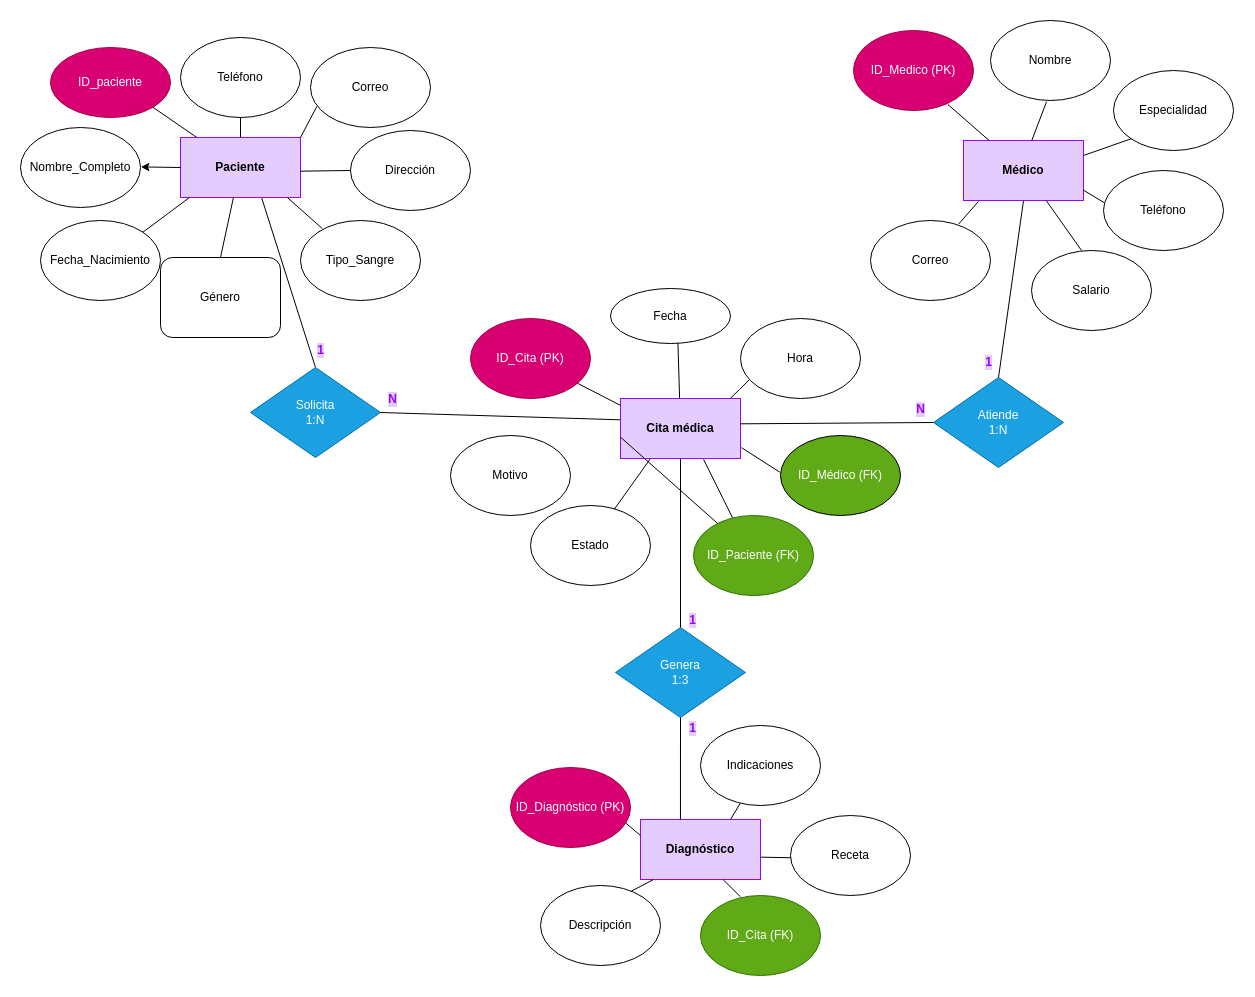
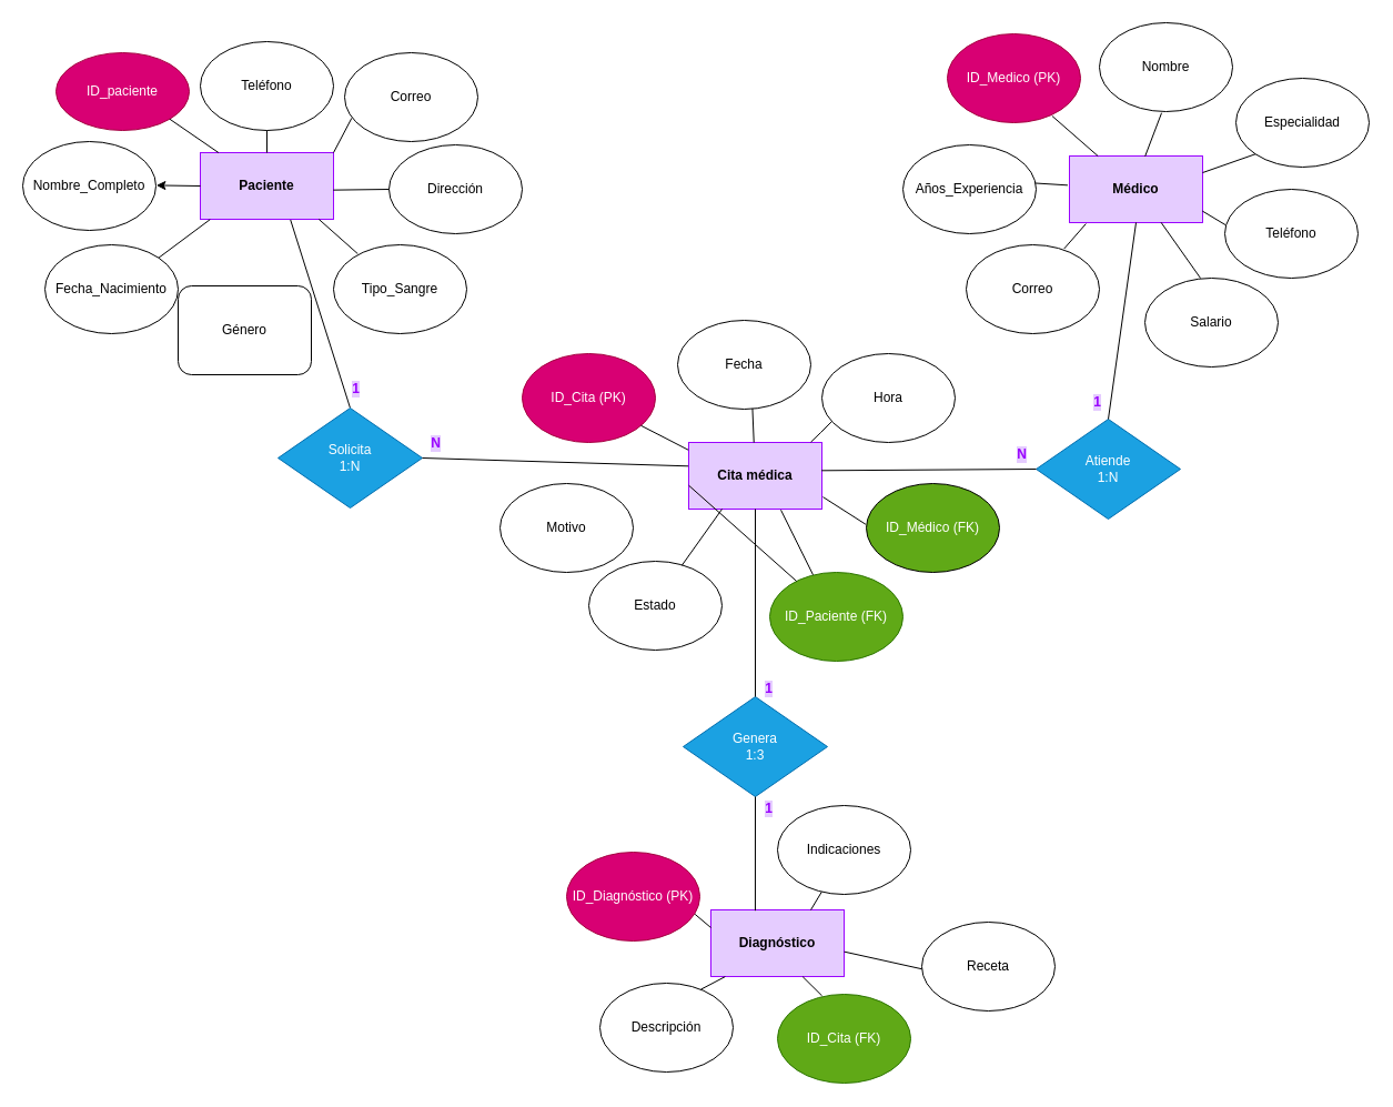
  <mxCell id="0" />
  <mxCell id="1" parent="0" />
  <mxCell id="2" value="Paciente" style="rounded=0;whiteSpace=wrap;html=1;fillColor=#E5CCFF;strokeColor=#9A03FF;fontColor=#000000;fontStyle=1" vertex="1" parent="1"><mxGeometry x="180" y="137" width="120" height="60" as="geometry" /></mxCell>
  <mxCell id="3" value="Médico" style="rounded=0;whiteSpace=wrap;html=1;fillColor=#E5CCFF;strokeColor=#9A03FF;fontColor=#000000;fontStyle=1" vertex="1" parent="1"><mxGeometry x="963" y="140" width="120" height="60" as="geometry" /></mxCell>
  <mxCell id="4" value="Cita médica" style="rounded=0;whiteSpace=wrap;html=1;fillColor=#E5CCFF;strokeColor=#9A03FF;fontColor=#000000;fontStyle=1" vertex="1" parent="1"><mxGeometry x="620" y="398" width="120" height="60" as="geometry" /></mxCell>
  <mxCell id="5" value="Diagnóstico" style="rounded=0;whiteSpace=wrap;html=1;fillColor=#E5CCFF;strokeColor=#9A03FF;fontColor=#000000;fontStyle=1" vertex="1" parent="1"><mxGeometry x="640" y="819" width="120" height="60" as="geometry" /></mxCell>
  <mxCell id="6" value="ID_paciente" style="ellipse;whiteSpace=wrap;html=1;fillColor=#d80073;fontColor=#ffffff;strokeColor=#A50040;" vertex="1" parent="1"><mxGeometry x="50" y="47" width="120" height="70" as="geometry" /></mxCell>
  <mxCell id="7" value="Nombre_Completo" style="ellipse;whiteSpace=wrap;html=1;" vertex="1" parent="1"><mxGeometry x="20" y="127" width="120" height="80" as="geometry" /></mxCell>
  <mxCell id="8" value="Fecha_Nacimiento" style="ellipse;whiteSpace=wrap;html=1;" vertex="1" parent="1"><mxGeometry x="40" y="220" width="120" height="80" as="geometry" /></mxCell>
  <mxCell id="9" value="Género" style="whiteSpace=wrap;html=1;rounded=1;" vertex="1" parent="1"><mxGeometry x="160" y="257" width="120" height="80" as="geometry" /></mxCell>
  <mxCell id="10" value="Teléfono" style="ellipse;whiteSpace=wrap;html=1;" vertex="1" parent="1"><mxGeometry x="180" y="37" width="120" height="80" as="geometry" /></mxCell>
  <mxCell id="11" value="Correo" style="ellipse;whiteSpace=wrap;html=1;" vertex="1" parent="1"><mxGeometry x="310" y="47" width="120" height="80" as="geometry" /></mxCell>
  <mxCell id="12" value="Dirección" style="ellipse;whiteSpace=wrap;html=1;" vertex="1" parent="1"><mxGeometry x="350" y="130" width="120" height="80" as="geometry" /></mxCell>
  <mxCell id="13" value="Tipo_Sangre" style="ellipse;whiteSpace=wrap;html=1;" vertex="1" parent="1"><mxGeometry x="300" y="220" width="120" height="80" as="geometry" /></mxCell>
  <mxCell id="14" value="ID_Medico (PK)" style="ellipse;whiteSpace=wrap;html=1;fillColor=#d80073;fontColor=#ffffff;strokeColor=#A50040;" vertex="1" parent="1"><mxGeometry x="853" y="30" width="120" height="80" as="geometry" /></mxCell>
  <mxCell id="15" value="Nombre" style="ellipse;whiteSpace=wrap;html=1;" vertex="1" parent="1"><mxGeometry x="990" y="20" width="120" height="80" as="geometry" /></mxCell>
  <mxCell id="16" value="Especialidad" style="ellipse;whiteSpace=wrap;html=1;" vertex="1" parent="1"><mxGeometry x="1113" y="70" width="120" height="80" as="geometry" /></mxCell>
  <mxCell id="17" value="Teléfono" style="ellipse;whiteSpace=wrap;html=1;" vertex="1" parent="1"><mxGeometry x="1103" y="170" width="120" height="80" as="geometry" /></mxCell>
  <mxCell id="18" value="Correo" style="ellipse;whiteSpace=wrap;html=1;" vertex="1" parent="1"><mxGeometry x="870" y="220" width="120" height="80" as="geometry" /></mxCell>
+ <mxCell id="19" value="Años_Experiencia" style="ellipse;whiteSpace=wrap;html=1;" vertex="1" parent="1"><mxGeometry x="813" y="130" width="120" height="80" as="geometry" /></mxCell>
  <mxCell id="20" value="Salario" style="ellipse;whiteSpace=wrap;html=1;" vertex="1" parent="1"><mxGeometry x="1031" y="250" width="120" height="80" as="geometry" /></mxCell>
  <mxCell id="21" value="ID_Cita (PK)" style="ellipse;whiteSpace=wrap;html=1;fillColor=#d80073;fontColor=#ffffff;strokeColor=#A50040;" vertex="1" parent="1"><mxGeometry x="470" y="318" width="120" height="80" as="geometry" /></mxCell>
  <mxCell id="22" value="Estado" style="ellipse;whiteSpace=wrap;html=1;" vertex="1" parent="1"><mxGeometry x="530" y="505" width="120" height="80" as="geometry" /></mxCell>
  <mxCell id="23" value="Hora" style="ellipse;whiteSpace=wrap;html=1;" vertex="1" parent="1"><mxGeometry x="740" y="318" width="120" height="80" as="geometry" /></mxCell>
- <mxCell id="24" value="Fecha" style="ellipse;whiteSpace=wrap;html=1;" vertex="1" parent="1"><mxGeometry x="610" y="288" width="120" height="55" as="geometry" /></mxCell>
+ <mxCell id="24" value="Fecha" style="ellipse;whiteSpace=wrap;html=1;" vertex="1" parent="1"><mxGeometry x="610" y="288" width="120" height="80" as="geometry" /></mxCell>
  <mxCell id="25" value="Motivo" style="ellipse;whiteSpace=wrap;html=1;" vertex="1" parent="1"><mxGeometry x="450" y="435" width="120" height="80" as="geometry" /></mxCell>
  <mxCell id="26" value="ID_Médico (FK)" style="ellipse;whiteSpace=wrap;html=1;fillColor=#60a917;fontColor=#ffffff;strokeColor=default;gradientColor=none;shadow=0;" vertex="1" parent="1"><mxGeometry x="780" y="435" width="120" height="80" as="geometry" /></mxCell>
  <mxCell id="27" value="ID_Paciente (FK)" style="ellipse;whiteSpace=wrap;html=1;fillColor=#60a917;fontColor=#ffffff;strokeColor=#2D7600;" vertex="1" parent="1"><mxGeometry x="693" y="515" width="120" height="80" as="geometry" /></mxCell>
  <mxCell id="28" value="Indicaciones" style="ellipse;whiteSpace=wrap;html=1;" vertex="1" parent="1"><mxGeometry x="700" y="725" width="120" height="80" as="geometry" /></mxCell>
- <mxCell id="29" value="Receta" style="ellipse;whiteSpace=wrap;html=1;" vertex="1" parent="1"><mxGeometry x="790" y="815" width="120" height="80" as="geometry" /></mxCell>
+ <mxCell id="29" value="Receta" style="ellipse;whiteSpace=wrap;html=1;" vertex="1" parent="1"><mxGeometry x="830" y="830" width="120" height="80" as="geometry" /></mxCell>
  <mxCell id="30" value="ID_Cita (FK)" style="ellipse;whiteSpace=wrap;html=1;fillColor=#60a917;fontColor=#ffffff;strokeColor=#2D7600;" vertex="1" parent="1"><mxGeometry x="700" y="895" width="120" height="80" as="geometry" /></mxCell>
  <mxCell id="31" value="Descripción" style="ellipse;whiteSpace=wrap;html=1;" vertex="1" parent="1"><mxGeometry x="540" y="885" width="120" height="80" as="geometry" /></mxCell>
  <mxCell id="32" value="ID_Diagnóstico (PK)" style="ellipse;whiteSpace=wrap;html=1;fillColor=#d80073;fontColor=#ffffff;strokeColor=#A50040;" vertex="1" parent="1"><mxGeometry x="510" y="767" width="120" height="80" as="geometry" /></mxCell>
  <mxCell id="33" value="" style="endArrow=none;html=1;rounded=0;exitX=1;exitY=0;exitDx=0;exitDy=0;entryX=0.053;entryY=0.736;entryDx=0;entryDy=0;entryPerimeter=0;" edge="1" parent="1" source="2" target="11"><mxGeometry width="50" height="50" relative="1" as="geometry"><mxPoint x="240" y="217" as="sourcePoint" /><mxPoint x="310" y="137" as="targetPoint" /></mxGeometry></mxCell>
  <mxCell id="34" value="" style="endArrow=none;html=1;rounded=0;exitX=0.998;exitY=0.561;exitDx=0;exitDy=0;exitPerimeter=0;entryX=0;entryY=0.5;entryDx=0;entryDy=0;" edge="1" parent="1" source="2" target="12"><mxGeometry width="50" height="50" relative="1" as="geometry"><mxPoint x="290" y="237" as="sourcePoint" /><mxPoint x="330" y="197" as="targetPoint" /></mxGeometry></mxCell>
  <mxCell id="35" value="" style="endArrow=none;html=1;rounded=0;entryX=0.5;entryY=1;entryDx=0;entryDy=0;exitX=0.5;exitY=0;exitDx=0;exitDy=0;" edge="1" parent="1" source="2" target="10"><mxGeometry width="50" height="50" relative="1" as="geometry"><mxPoint x="180" y="177" as="sourcePoint" /><mxPoint x="230" y="127" as="targetPoint" /></mxGeometry></mxCell>
- <mxCell id="36" value="" style="endArrow=none;html=1;rounded=0;entryX=0.442;entryY=0.992;entryDx=0;entryDy=0;entryPerimeter=0;exitX=0.5;exitY=0;exitDx=0;exitDy=0;" edge="1" parent="1" source="9" target="2"><mxGeometry width="50" height="50" relative="1" as="geometry"><mxPoint x="180" y="207" as="sourcePoint" /><mxPoint x="230" y="157" as="targetPoint" /></mxGeometry></mxCell>
  <mxCell id="37" value="" style="endArrow=none;html=1;rounded=0;entryX=1;entryY=0;entryDx=0;entryDy=0;exitX=0.073;exitY=1.003;exitDx=0;exitDy=0;exitPerimeter=0;" edge="1" parent="1" source="2" target="8"><mxGeometry width="50" height="50" relative="1" as="geometry"><mxPoint x="180" y="207" as="sourcePoint" /><mxPoint x="230" y="157" as="targetPoint" /></mxGeometry></mxCell>
  <mxCell id="38" value="" style="endArrow=classic;html=1;rounded=0;entryX=1.003;entryY=0.493;entryDx=0;entryDy=0;entryPerimeter=0;exitX=0;exitY=0.5;exitDx=0;exitDy=0;" edge="1" parent="1" source="2" target="7"><mxGeometry width="50" height="50" relative="1" as="geometry"><mxPoint x="180" y="207" as="sourcePoint" /><mxPoint x="230" y="157" as="targetPoint" /></mxGeometry></mxCell>
  <mxCell id="39" value="" style="endArrow=none;html=1;rounded=0;entryX=1;entryY=1;entryDx=0;entryDy=0;" edge="1" parent="1" source="2" target="6"><mxGeometry width="50" height="50" relative="1" as="geometry"><mxPoint x="180" y="207" as="sourcePoint" /><mxPoint x="230" y="157" as="targetPoint" /></mxGeometry></mxCell>
  <mxCell id="40" value="" style="endArrow=none;html=1;rounded=0;entryX=0.89;entryY=1;entryDx=0;entryDy=0;entryPerimeter=0;exitX=0.182;exitY=0.101;exitDx=0;exitDy=0;exitPerimeter=0;" edge="1" parent="1" source="13" target="2"><mxGeometry width="50" height="50" relative="1" as="geometry"><mxPoint x="190" y="227" as="sourcePoint" /><mxPoint x="240" y="177" as="targetPoint" /></mxGeometry></mxCell>
  <mxCell id="41" value="" style="endArrow=none;html=1;rounded=0;entryX=0.688;entryY=0.997;entryDx=0;entryDy=0;entryPerimeter=0;exitX=0.417;exitY=0;exitDx=0;exitDy=0;exitPerimeter=0;" edge="1" parent="1" source="20" target="3"><mxGeometry width="50" height="50" relative="1" as="geometry"><mxPoint x="983" y="170" as="sourcePoint" /><mxPoint x="1033" y="120" as="targetPoint" /></mxGeometry></mxCell>
  <mxCell id="42" value="" style="endArrow=none;html=1;rounded=0;entryX=0.006;entryY=0.402;entryDx=0;entryDy=0;entryPerimeter=0;exitX=0.998;exitY=0.826;exitDx=0;exitDy=0;exitPerimeter=0;" edge="1" parent="1" source="3" target="17"><mxGeometry width="50" height="50" relative="1" as="geometry"><mxPoint x="983" y="170" as="sourcePoint" /><mxPoint x="1033" y="120" as="targetPoint" /></mxGeometry></mxCell>
  <mxCell id="43" value="" style="endArrow=none;html=1;rounded=0;entryX=0;entryY=1;entryDx=0;entryDy=0;exitX=1;exitY=0.25;exitDx=0;exitDy=0;" edge="1" parent="1" source="3" target="16"><mxGeometry width="50" height="50" relative="1" as="geometry"><mxPoint x="983" y="170" as="sourcePoint" /><mxPoint x="1033" y="120" as="targetPoint" /></mxGeometry></mxCell>
  <mxCell id="44" value="" style="endArrow=none;html=1;rounded=0;entryX=0.467;entryY=1.015;entryDx=0;entryDy=0;entryPerimeter=0;exitX=0.568;exitY=0.005;exitDx=0;exitDy=0;exitPerimeter=0;" edge="1" parent="1" source="3" target="15"><mxGeometry width="50" height="50" relative="1" as="geometry"><mxPoint x="983" y="170" as="sourcePoint" /><mxPoint x="1033" y="120" as="targetPoint" /></mxGeometry></mxCell>
  <mxCell id="45" value="" style="endArrow=none;html=1;rounded=0;entryX=0.787;entryY=0.925;entryDx=0;entryDy=0;entryPerimeter=0;" edge="1" parent="1" source="3" target="14"><mxGeometry width="50" height="50" relative="1" as="geometry"><mxPoint x="983" y="170" as="sourcePoint" /><mxPoint x="1033" y="120" as="targetPoint" /></mxGeometry></mxCell>
  <mxCell id="46" value="" style="endArrow=none;html=1;rounded=0;exitX=0.735;exitY=0.044;exitDx=0;exitDy=0;exitPerimeter=0;entryX=0.124;entryY=1.017;entryDx=0;entryDy=0;entryPerimeter=0;" edge="1" parent="1" source="18" target="3"><mxGeometry width="50" height="50" relative="1" as="geometry"><mxPoint x="983" y="170" as="sourcePoint" /><mxPoint x="1033" y="120" as="targetPoint" /></mxGeometry></mxCell>
+ <mxCell id="47" value="" style="endArrow=none;html=1;rounded=0;entryX=0.992;entryY=0.431;entryDx=0;entryDy=0;entryPerimeter=0;exitX=-0.013;exitY=0.439;exitDx=0;exitDy=0;exitPerimeter=0;" edge="1" parent="1" source="3" target="19"><mxGeometry width="50" height="50" relative="1" as="geometry"><mxPoint x="983" y="170" as="sourcePoint" /><mxPoint x="1033" y="120" as="targetPoint" /></mxGeometry></mxCell>
  <mxCell id="48" value="" style="endArrow=none;html=1;rounded=0;entryX=0.562;entryY=0.992;entryDx=0;entryDy=0;entryPerimeter=0;" edge="1" parent="1" source="4" target="24"><mxGeometry width="50" height="50" relative="1" as="geometry"><mxPoint x="650" y="438" as="sourcePoint" /><mxPoint x="700" y="388" as="targetPoint" /></mxGeometry></mxCell>
  <mxCell id="49" value="" style="endArrow=none;html=1;rounded=0;entryX=0.892;entryY=0.81;entryDx=0;entryDy=0;entryPerimeter=0;exitX=-0.003;exitY=0.112;exitDx=0;exitDy=0;exitPerimeter=0;" edge="1" parent="1" source="4" target="21"><mxGeometry width="50" height="50" relative="1" as="geometry"><mxPoint x="650" y="428" as="sourcePoint" /><mxPoint x="700" y="378" as="targetPoint" /></mxGeometry></mxCell>
  <mxCell id="50" value="" style="endArrow=none;html=1;rounded=0;entryX=0.25;entryY=1;entryDx=0;entryDy=0;exitX=0.697;exitY=0.05;exitDx=0;exitDy=0;exitPerimeter=0;" edge="1" parent="1" source="22" target="4"><mxGeometry width="50" height="50" relative="1" as="geometry"><mxPoint x="620" y="495" as="sourcePoint" /><mxPoint x="700" y="378" as="targetPoint" /></mxGeometry></mxCell>
  <mxCell id="51" value="" style="endArrow=none;html=1;rounded=0;exitX=-0.005;exitY=0.459;exitDx=0;exitDy=0;exitPerimeter=0;entryX=1.008;entryY=0.819;entryDx=0;entryDy=0;entryPerimeter=0;" edge="1" parent="1" source="26" target="4"><mxGeometry width="50" height="50" relative="1" as="geometry"><mxPoint x="650" y="428" as="sourcePoint" /><mxPoint x="700" y="378" as="targetPoint" /></mxGeometry></mxCell>
  <mxCell id="52" value="" style="endArrow=none;html=1;rounded=0;entryX=0.083;entryY=0.75;entryDx=0;entryDy=0;entryPerimeter=0;exitX=0.925;exitY=-0.022;exitDx=0;exitDy=0;exitPerimeter=0;" edge="1" parent="1"><mxGeometry width="50" height="50" relative="1" as="geometry"><mxPoint x="730" y="397.68" as="sourcePoint" /><mxPoint x="748.96" y="379" as="targetPoint" /><Array as="points"><mxPoint x="739" y="389" /></Array></mxGeometry></mxCell>
  <mxCell id="53" value="" style="endArrow=none;html=1;rounded=0;entryX=0.325;entryY=0.028;entryDx=0;entryDy=0;entryPerimeter=0;exitX=0.692;exitY=1.013;exitDx=0;exitDy=0;exitPerimeter=0;" edge="1" parent="1" source="4"><mxGeometry width="50" height="50" relative="1" as="geometry"><mxPoint x="650" y="408" as="sourcePoint" /><mxPoint x="732" y="517.24" as="targetPoint" /></mxGeometry></mxCell>
  <mxCell id="54" value="" style="endArrow=none;html=1;rounded=0;exitX=0.001;exitY=0.646;exitDx=0;exitDy=0;exitPerimeter=0;" edge="1" parent="1" source="4" target="27"><mxGeometry width="50" height="50" relative="1" as="geometry"><mxPoint x="650" y="408" as="sourcePoint" /><mxPoint x="700" y="358" as="targetPoint" /></mxGeometry></mxCell>
  <mxCell id="55" value="" style="endArrow=none;html=1;rounded=0;exitX=0.107;exitY=1.002;exitDx=0;exitDy=0;exitPerimeter=0;entryX=0.758;entryY=0.07;entryDx=0;entryDy=0;entryPerimeter=0;" edge="1" parent="1" source="5" target="31"><mxGeometry width="50" height="50" relative="1" as="geometry"><mxPoint x="710" y="875" as="sourcePoint" /><mxPoint x="640" y="894" as="targetPoint" /></mxGeometry></mxCell>
  <mxCell id="56" value="" style="endArrow=none;html=1;rounded=0;exitX=0.689;exitY=0.986;exitDx=0;exitDy=0;exitPerimeter=0;entryX=0.334;entryY=0.017;entryDx=0;entryDy=0;entryPerimeter=0;" edge="1" parent="1" target="30"><mxGeometry width="50" height="50" relative="1" as="geometry"><mxPoint x="722.68" y="879.16" as="sourcePoint" /><mxPoint x="750" y="905" as="targetPoint" /></mxGeometry></mxCell>
  <mxCell id="57" value="" style="endArrow=none;html=1;rounded=0;entryX=0.001;entryY=0.528;entryDx=0;entryDy=0;entryPerimeter=0;exitX=1.001;exitY=0.628;exitDx=0;exitDy=0;exitPerimeter=0;" edge="1" parent="1" source="5" target="29"><mxGeometry width="50" height="50" relative="1" as="geometry"><mxPoint x="710" y="875" as="sourcePoint" /><mxPoint x="760" y="825" as="targetPoint" /></mxGeometry></mxCell>
  <mxCell id="58" value="" style="endArrow=none;html=1;rounded=0;entryX=0.964;entryY=0.699;entryDx=0;entryDy=0;entryPerimeter=0;exitX=-0.026;exitY=0.256;exitDx=0;exitDy=0;exitPerimeter=0;" edge="1" parent="1" target="32"><mxGeometry width="50" height="50" relative="1" as="geometry"><mxPoint x="640" y="835" as="sourcePoint" /><mxPoint x="614.96" y="821.64" as="targetPoint" /></mxGeometry></mxCell>
  <mxCell id="59" value="Atiende&lt;div&gt;1:N&lt;/div&gt;" style="rhombus;whiteSpace=wrap;html=1;fillColor=#1ba1e2;strokeColor=#006EAF;fontColor=#ffffff;" vertex="1" parent="1"><mxGeometry x="933" y="377" width="130" height="90" as="geometry" /></mxCell>
  <mxCell id="60" value="" style="endArrow=none;html=1;rounded=0;entryX=0.677;entryY=1.009;entryDx=0;entryDy=0;entryPerimeter=0;exitX=0.5;exitY=0;exitDx=0;exitDy=0;" edge="1" parent="1" source="61" target="2"><mxGeometry width="50" height="50" relative="1" as="geometry"><mxPoint x="310" y="377" as="sourcePoint" /><mxPoint x="610" y="447" as="targetPoint" /></mxGeometry></mxCell>
  <mxCell id="61" value="Solicita&lt;div&gt;1:N&lt;/div&gt;" style="rhombus;whiteSpace=wrap;html=1;fillColor=#1ba1e2;strokeColor=#006EAF;fontColor=#ffffff;" vertex="1" parent="1"><mxGeometry x="250" y="367" width="130" height="90" as="geometry" /></mxCell>
  <mxCell id="62" value="" style="endArrow=none;html=1;rounded=0;entryX=-0.003;entryY=0.355;entryDx=0;entryDy=0;entryPerimeter=0;exitX=1;exitY=0.5;exitDx=0;exitDy=0;" edge="1" parent="1" source="61" target="4"><mxGeometry width="50" height="50" relative="1" as="geometry"><mxPoint x="540" y="467" as="sourcePoint" /><mxPoint x="590" y="417" as="targetPoint" /></mxGeometry></mxCell>
  <mxCell id="63" value="" style="endArrow=none;html=1;rounded=0;entryX=0.5;entryY=1;entryDx=0;entryDy=0;exitX=0.5;exitY=0;exitDx=0;exitDy=0;" edge="1" parent="1" source="59" target="3"><mxGeometry width="50" height="50" relative="1" as="geometry"><mxPoint x="910" y="477" as="sourcePoint" /><mxPoint x="960" y="427" as="targetPoint" /></mxGeometry></mxCell>
  <mxCell id="64" value="" style="endArrow=none;html=1;rounded=0;entryX=0;entryY=0.5;entryDx=0;entryDy=0;exitX=0.997;exitY=0.422;exitDx=0;exitDy=0;exitPerimeter=0;" edge="1" parent="1" source="4" target="59"><mxGeometry width="50" height="50" relative="1" as="geometry"><mxPoint x="910" y="477" as="sourcePoint" /><mxPoint x="960" y="427" as="targetPoint" /></mxGeometry></mxCell>
  <mxCell id="65" value="Genera&lt;div&gt;1:3&lt;/div&gt;" style="rhombus;whiteSpace=wrap;html=1;fillColor=#1ba1e2;strokeColor=#006EAF;fontColor=#ffffff;" vertex="1" parent="1"><mxGeometry x="615" y="627" width="130" height="90" as="geometry" /></mxCell>
  <mxCell id="66" value="" style="endArrow=none;html=1;rounded=0;entryX=0.5;entryY=1;entryDx=0;entryDy=0;exitX=0.5;exitY=0;exitDx=0;exitDy=0;" edge="1" parent="1" source="65" target="4"><mxGeometry width="50" height="50" relative="1" as="geometry"><mxPoint x="760" y="697" as="sourcePoint" /><mxPoint x="810" y="647" as="targetPoint" /></mxGeometry></mxCell>
  <mxCell id="67" value="" style="endArrow=none;html=1;rounded=0;entryX=0.5;entryY=1;entryDx=0;entryDy=0;exitX=0.333;exitY=0.011;exitDx=0;exitDy=0;exitPerimeter=0;" edge="1" parent="1" source="5" target="65"><mxGeometry width="50" height="50" relative="1" as="geometry"><mxPoint x="680" y="867" as="sourcePoint" /><mxPoint x="840" y="877" as="targetPoint" /></mxGeometry></mxCell>
  <mxCell id="68" value="" style="endArrow=none;html=1;rounded=0;entryX=0.331;entryY=0.973;entryDx=0;entryDy=0;entryPerimeter=0;exitX=0.75;exitY=0;exitDx=0;exitDy=0;" edge="1" parent="1" source="5" target="28"><mxGeometry width="50" height="50" relative="1" as="geometry"><mxPoint x="760" y="895" as="sourcePoint" /><mxPoint x="810" y="845" as="targetPoint" /></mxGeometry></mxCell>
  <mxCell id="69" value="1" style="text;html=1;align=center;verticalAlign=middle;resizable=0;points=[];autosize=1;strokeColor=none;fillColor=none;fontColor=#9A03FF;labelBackgroundColor=#E5CCFF;fontStyle=1" vertex="1" parent="1"><mxGeometry x="305" y="335" width="30" height="30" as="geometry" /></mxCell>
  <mxCell id="70" value="N" style="text;html=1;align=center;verticalAlign=middle;resizable=0;points=[];autosize=1;strokeColor=none;fillColor=none;fontColor=#9A03FF;labelBackgroundColor=#E5CCFF;fontStyle=1" vertex="1" parent="1"><mxGeometry x="377" y="384" width="30" height="30" as="geometry" /></mxCell>
  <mxCell id="71" value="1" style="text;html=1;align=center;verticalAlign=middle;resizable=0;points=[];autosize=1;strokeColor=none;fillColor=none;fontColor=#9A03FF;fontStyle=1;labelBackgroundColor=#E5CCFF;" vertex="1" parent="1"><mxGeometry x="973" y="347" width="30" height="30" as="geometry" /></mxCell>
  <mxCell id="72" value="N" style="text;html=1;align=center;verticalAlign=middle;resizable=0;points=[];autosize=1;strokeColor=none;fillColor=none;fontColor=#9A03FF;labelBackgroundColor=#E5CCFF;fontStyle=1" vertex="1" parent="1"><mxGeometry x="905" y="394" width="30" height="30" as="geometry" /></mxCell>
  <mxCell id="73" value="1" style="text;html=1;align=center;verticalAlign=middle;resizable=0;points=[];autosize=1;strokeColor=none;fillColor=none;fontColor=#9A03FF;fontStyle=1;labelBackgroundColor=#E5CCFF;textShadow=0;labelBorderColor=none;" vertex="1" parent="1"><mxGeometry x="677" y="605" width="30" height="30" as="geometry" /></mxCell>
  <mxCell id="74" value="1" style="text;html=1;align=center;verticalAlign=middle;resizable=0;points=[];autosize=1;strokeColor=none;fillColor=none;fontColor=#9A03FF;fontStyle=1;labelBackgroundColor=#E5CCFF;textShadow=0;labelBorderColor=none;" vertex="1" parent="1"><mxGeometry x="677" y="713" width="30" height="30" as="geometry" /></mxCell>
